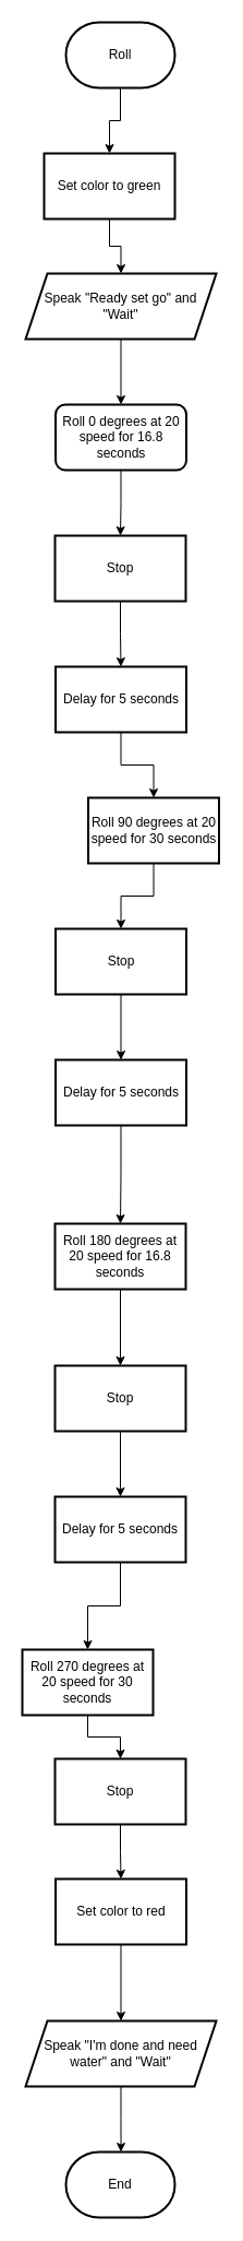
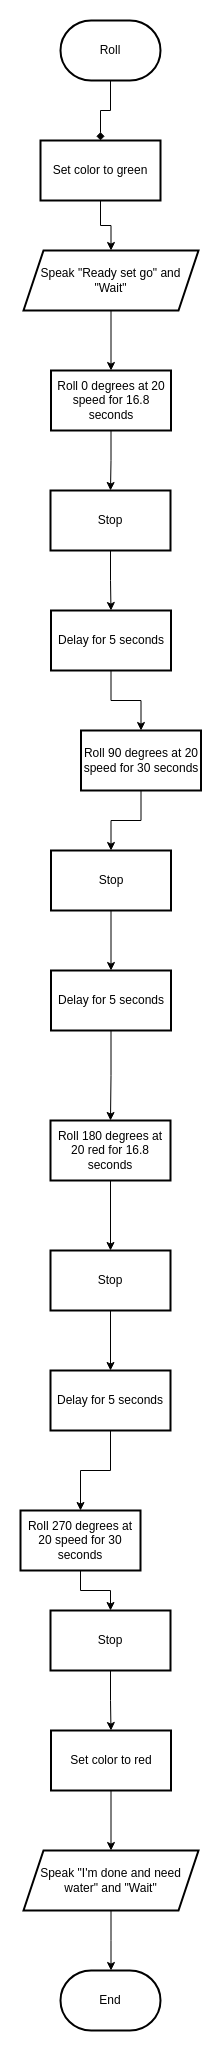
  <mxCell id="0" />
  <mxCell id="1" parent="0" />
- <mxCell id="2" value="" style="edgeStyle=orthogonalEdgeStyle;rounded=0;orthogonalLoop=1;jettySize=auto;html=1;" parent="1" source="3" target="5" edge="1"><mxGeometry relative="1" as="geometry" /></mxCell>
+ <mxCell id="2" value="" style="edgeStyle=orthogonalEdgeStyle;rounded=0;orthogonalLoop=1;jettySize=auto;html=1;endArrow=diamond;" parent="1" source="3" target="5" edge="1"><mxGeometry relative="1" as="geometry" /></mxCell>
  <mxCell id="3" value="Roll" style="strokeWidth=2;html=1;shape=mxgraph.flowchart.terminator;whiteSpace=wrap;" parent="1" vertex="1"><mxGeometry x="60" y="20" width="100" height="60" as="geometry" /></mxCell>
  <mxCell id="4" value="" style="edgeStyle=orthogonalEdgeStyle;rounded=0;orthogonalLoop=1;jettySize=auto;html=1;" edge="1" parent="1" source="5" target="7"><mxGeometry relative="1" as="geometry" /></mxCell>
  <mxCell id="5" value="Set color to green" style="whiteSpace=wrap;html=1;strokeWidth=2;" parent="1" vertex="1"><mxGeometry x="40" y="140" width="120" height="60" as="geometry" /></mxCell>
  <mxCell id="6" value="" style="edgeStyle=orthogonalEdgeStyle;rounded=0;orthogonalLoop=1;jettySize=auto;html=1;" edge="1" parent="1" source="7" target="9"><mxGeometry relative="1" as="geometry" /></mxCell>
  <mxCell id="7" value="Speak &quot;Ready set go&quot; and &quot;Wait&quot;" style="shape=parallelogram;perimeter=parallelogramPerimeter;whiteSpace=wrap;html=1;fixedSize=1;strokeWidth=2;" vertex="1" parent="1"><mxGeometry x="23" y="250" width="175" height="60" as="geometry" /></mxCell>
  <mxCell id="8" value="" style="edgeStyle=orthogonalEdgeStyle;rounded=0;orthogonalLoop=1;jettySize=auto;html=1;" edge="1" parent="1" source="9" target="11"><mxGeometry relative="1" as="geometry" /></mxCell>
- <mxCell id="9" value="Roll 0 degrees at 20 speed for 16.8 seconds" style="whiteSpace=wrap;html=1;strokeWidth=2;rounded=1;" vertex="1" parent="1"><mxGeometry x="50.5" y="370" width="120" height="60" as="geometry" /></mxCell>
+ <mxCell id="9" value="Roll 0 degrees at 20 speed for 16.8 seconds" style="whiteSpace=wrap;html=1;strokeWidth=2;" vertex="1" parent="1"><mxGeometry x="50.5" y="370" width="120" height="60" as="geometry" /></mxCell>
  <mxCell id="10" value="" style="edgeStyle=orthogonalEdgeStyle;rounded=0;orthogonalLoop=1;jettySize=auto;html=1;" edge="1" parent="1" source="11" target="13"><mxGeometry relative="1" as="geometry" /></mxCell>
  <mxCell id="11" value="Stop" style="whiteSpace=wrap;html=1;strokeWidth=2;" vertex="1" parent="1"><mxGeometry x="50" y="490" width="120" height="60" as="geometry" /></mxCell>
  <mxCell id="12" value="" style="edgeStyle=orthogonalEdgeStyle;rounded=0;orthogonalLoop=1;jettySize=auto;html=1;" edge="1" parent="1" source="13" target="15"><mxGeometry relative="1" as="geometry" /></mxCell>
  <mxCell id="13" value="Delay for 5 seconds" style="whiteSpace=wrap;html=1;strokeWidth=2;" vertex="1" parent="1"><mxGeometry x="50.5" y="610" width="120" height="60" as="geometry" /></mxCell>
  <mxCell id="14" value="" style="edgeStyle=orthogonalEdgeStyle;rounded=0;orthogonalLoop=1;jettySize=auto;html=1;" edge="1" parent="1" source="15" target="17"><mxGeometry relative="1" as="geometry" /></mxCell>
  <mxCell id="15" value="Roll 90 degrees at 20 speed for 30 seconds" style="whiteSpace=wrap;html=1;strokeWidth=2;" vertex="1" parent="1"><mxGeometry x="80.5" y="730" width="120" height="60" as="geometry" /></mxCell>
  <mxCell id="16" value="" style="edgeStyle=orthogonalEdgeStyle;rounded=0;orthogonalLoop=1;jettySize=auto;html=1;" edge="1" parent="1" source="17" target="19"><mxGeometry relative="1" as="geometry" /></mxCell>
  <mxCell id="17" value="Stop" style="whiteSpace=wrap;html=1;strokeWidth=2;" vertex="1" parent="1"><mxGeometry x="50.5" y="850" width="120" height="60" as="geometry" /></mxCell>
  <mxCell id="18" value="" style="edgeStyle=orthogonalEdgeStyle;rounded=0;orthogonalLoop=1;jettySize=auto;html=1;" edge="1" parent="1" source="19" target="21"><mxGeometry relative="1" as="geometry" /></mxCell>
  <mxCell id="19" value="Delay for 5 seconds" style="whiteSpace=wrap;html=1;strokeWidth=2;" vertex="1" parent="1"><mxGeometry x="50.5" y="970" width="120" height="60" as="geometry" /></mxCell>
  <mxCell id="20" value="" style="edgeStyle=orthogonalEdgeStyle;rounded=0;orthogonalLoop=1;jettySize=auto;html=1;" edge="1" parent="1" source="21" target="23"><mxGeometry relative="1" as="geometry" /></mxCell>
- <mxCell id="21" value="Roll 180 degrees at 20 speed for 16.8 seconds" style="whiteSpace=wrap;html=1;strokeWidth=2;" vertex="1" parent="1"><mxGeometry x="50" y="1120" width="120" height="60" as="geometry" /></mxCell>
+ <mxCell id="21" value="Roll 180 degrees at 20 red for 16.8 seconds" style="whiteSpace=wrap;html=1;strokeWidth=2;" vertex="1" parent="1"><mxGeometry x="50" y="1120" width="120" height="60" as="geometry" /></mxCell>
  <mxCell id="22" value="" style="edgeStyle=orthogonalEdgeStyle;rounded=0;orthogonalLoop=1;jettySize=auto;html=1;" edge="1" parent="1" source="23" target="25"><mxGeometry relative="1" as="geometry" /></mxCell>
  <mxCell id="23" value="Stop" style="whiteSpace=wrap;html=1;strokeWidth=2;" vertex="1" parent="1"><mxGeometry x="50" y="1250" width="120" height="60" as="geometry" /></mxCell>
  <mxCell id="24" value="" style="edgeStyle=orthogonalEdgeStyle;rounded=0;orthogonalLoop=1;jettySize=auto;html=1;" edge="1" parent="1" source="25" target="27"><mxGeometry relative="1" as="geometry" /></mxCell>
  <mxCell id="25" value="Delay for 5 seconds" style="whiteSpace=wrap;html=1;strokeWidth=2;" vertex="1" parent="1"><mxGeometry x="50" y="1370" width="120" height="60" as="geometry" /></mxCell>
  <mxCell id="26" value="" style="edgeStyle=orthogonalEdgeStyle;rounded=0;orthogonalLoop=1;jettySize=auto;html=1;" edge="1" parent="1" source="27" target="29"><mxGeometry relative="1" as="geometry" /></mxCell>
  <mxCell id="27" value="Roll 270 degrees at 20 speed for 30 seconds" style="whiteSpace=wrap;html=1;strokeWidth=2;" vertex="1" parent="1"><mxGeometry x="20" y="1510" width="120" height="60" as="geometry" /></mxCell>
  <mxCell id="28" value="" style="edgeStyle=orthogonalEdgeStyle;rounded=0;orthogonalLoop=1;jettySize=auto;html=1;" edge="1" parent="1" source="29" target="31"><mxGeometry relative="1" as="geometry" /></mxCell>
  <mxCell id="29" value="Stop" style="whiteSpace=wrap;html=1;strokeWidth=2;" vertex="1" parent="1"><mxGeometry x="50" y="1610" width="120" height="60" as="geometry" /></mxCell>
  <mxCell id="30" value="" style="edgeStyle=orthogonalEdgeStyle;rounded=0;orthogonalLoop=1;jettySize=auto;html=1;" edge="1" parent="1" source="31" target="33"><mxGeometry relative="1" as="geometry" /></mxCell>
- <mxCell id="31" value="Set color to red" style="whiteSpace=wrap;html=1;strokeWidth=2;" vertex="1" parent="1"><mxGeometry x="50.5" y="1720" width="120" height="60" as="geometry" /></mxCell>
+ <mxCell id="31" value="Set color to red" style="whiteSpace=wrap;html=1;strokeWidth=2;" vertex="1" parent="1"><mxGeometry x="50.5" y="1730" width="120" height="60" as="geometry" /></mxCell>
  <mxCell id="32" value="" style="edgeStyle=orthogonalEdgeStyle;rounded=0;orthogonalLoop=1;jettySize=auto;html=1;" edge="1" parent="1" source="33"><mxGeometry relative="1" as="geometry"><mxPoint x="110.5" y="1970" as="targetPoint" /></mxGeometry></mxCell>
  <mxCell id="33" value="Speak &quot;I'm done and need water&quot; and &quot;Wait&quot;" style="shape=parallelogram;perimeter=parallelogramPerimeter;whiteSpace=wrap;html=1;fixedSize=1;strokeWidth=2;" vertex="1" parent="1"><mxGeometry x="23" y="1850" width="175" height="60" as="geometry" /></mxCell>
  <mxCell id="34" value="End" style="strokeWidth=2;html=1;shape=mxgraph.flowchart.terminator;whiteSpace=wrap;" vertex="1" parent="1"><mxGeometry x="60" y="1970" width="100" height="60" as="geometry" /></mxCell>
